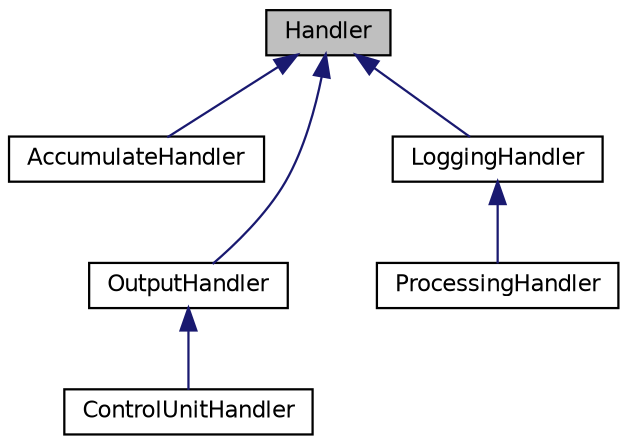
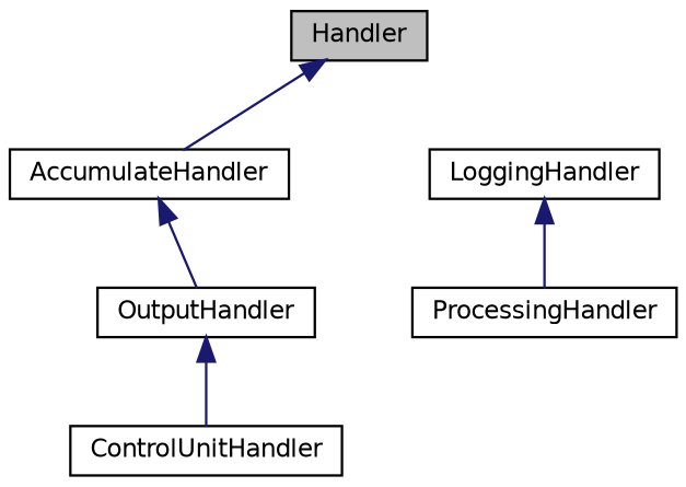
  digraph {
    node [color=black fillcolor=white fontname=Helvetica fontsize=10 shape=record style=filled]
    edge [color=midnightblue dir=back fontname=Helvetica fontsize=10 labelfontname=Helvetica labelfontsize=10 style=solid]
    n1 [fillcolor=grey75 fontcolor=black height=0.2 label=Handler width=0.4]
    n2 [height=0.2 label=AccumulateHandler width=0.4]
    n3 [height=0.2 label=LoggingHandler width=0.4]
    n4 [height=0.2 label=OutputHandler width=0.4]
    n5 [height=0.2 label=ControlUnitHandler width=0.4]
    n6 [height=0.2 label=ProcessingHandler width=0.4]
    n1 -> n2
-   n1 -> n3
-   n1 -> n4
+   n2 -> n4
    n3 -> n6
    n4 -> n5
  }
